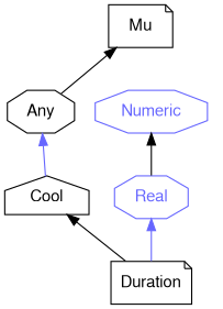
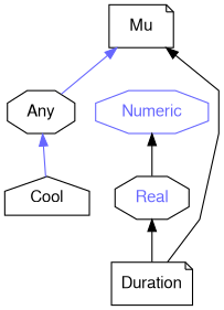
  digraph {
    bgcolor="#FFFFFF"
    rankdir=BT
    splines=polyline
    node [color="#000000" fontcolor="#000000" fontname=FreeSans shape=octagon]
    edge [color="#000000"]
    Duration [shape=note]
    Cool [shape=house]
-   Real [color="#6666FF" fontcolor="#6666FF"]
+   Real [fontcolor="#6666FF"]
    Any
    Numeric [color="#6666FF" fontcolor="#6666FF"]
    Mu [shape=note]
-   Duration -> Cool
-   Duration -> Real [color="#6666FF"]
+   Duration -> Mu
+   Duration -> Real
    Cool -> Any [color="#6666FF"]
    Real -> Numeric
-   Any -> Mu
+   Any -> Mu [color="#6666FF"]
  }
